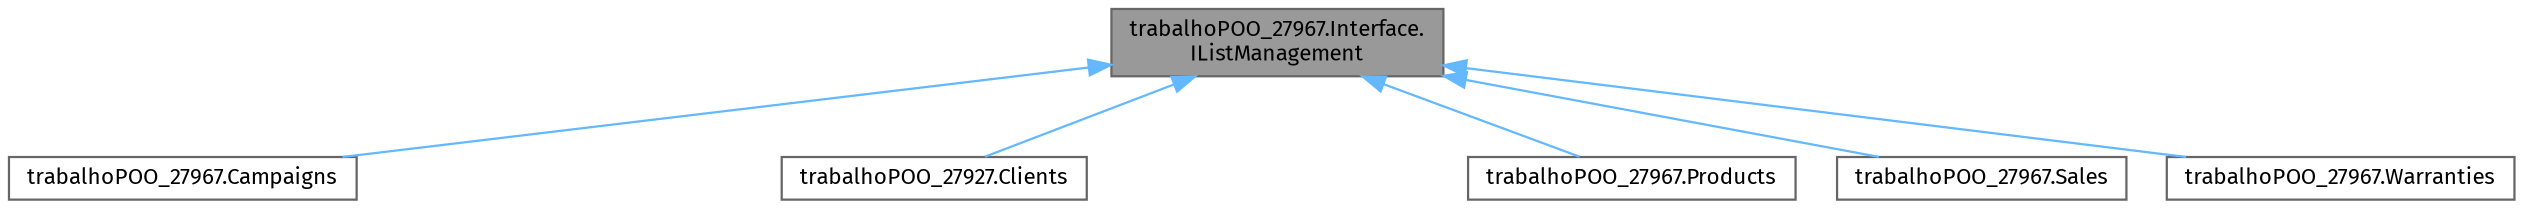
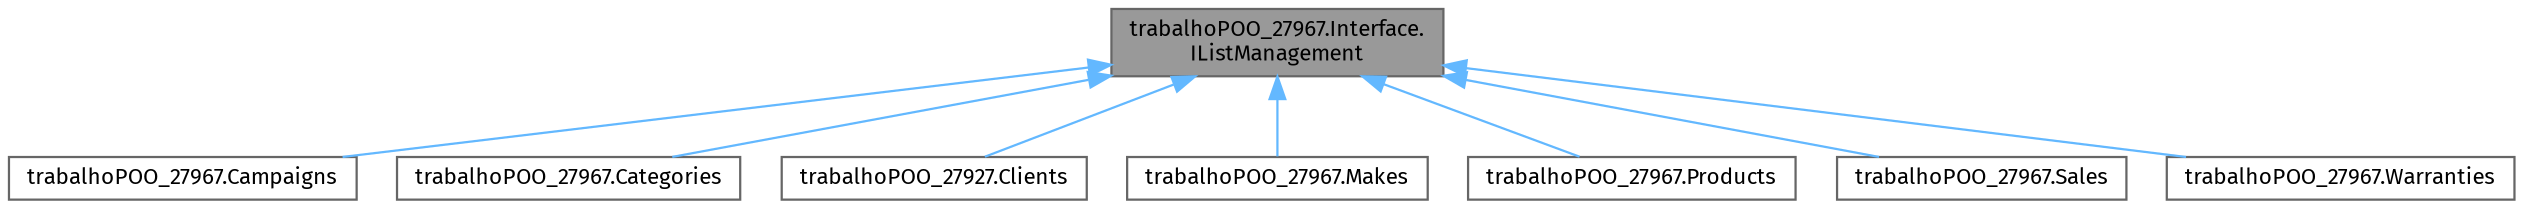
  digraph {
    fontname="Fira Sans"
    rankdir=TB
    node [color=gray40 fillcolor=white fontname="Fira Sans" fontsize=10 shape=box style=filled]
    edge [color=steelblue1 dir=back fontname="Fira Sans" fontsize=10 labelfontname=Helvetica labelfontsize=10 style=solid]
    n1 [fillcolor=grey60 fontcolor=black height=0.2 label="trabalhoPOO_27967.Interface.\lIListManagement" width=0.4]
    n2 [height=0.2 label="trabalhoPOO_27967.Campaigns" width=0.4]
+   n3 [height=0.2 label="trabalhoPOO_27967.Categories" width=0.4]
    n4 [height=0.2 label="trabalhoPOO_27927.Clients" width=0.4]
+   n5 [height=0.2 label="trabalhoPOO_27967.Makes" width=0.4]
    n6 [height=0.2 label="trabalhoPOO_27967.Products" width=0.4]
    n7 [height=0.2 label="trabalhoPOO_27967.Sales" width=0.4]
    n8 [height=0.2 label="trabalhoPOO_27967.Warranties" width=0.4]
    n1 -> n2
+   n1 -> n3
    n1 -> n4
+   n1 -> n5
    n1 -> n6
    n1 -> n7
    n1 -> n8
  }
